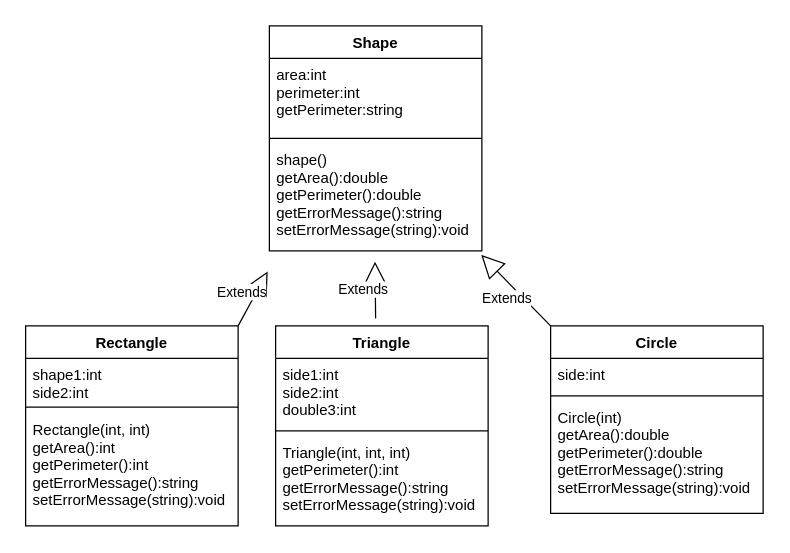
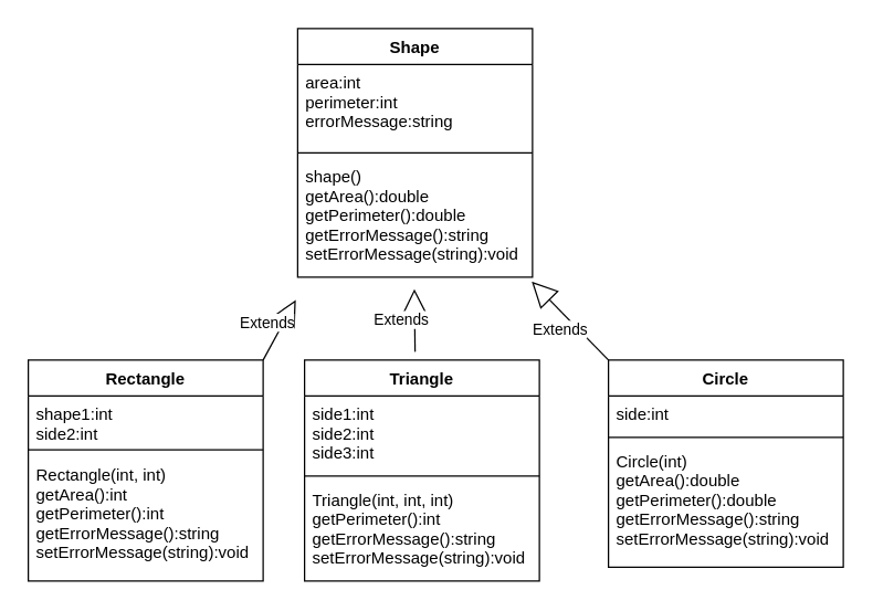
  <mxCell id="0" />
  <mxCell id="1" parent="0" />
  <mxCell id="2" value="Shape" style="swimlane;fontStyle=1;align=center;verticalAlign=top;childLayout=stackLayout;horizontal=1;startSize=26;horizontalStack=0;resizeParent=1;resizeParentMax=0;resizeLast=0;collapsible=1;marginBottom=0;" vertex="1" parent="1"><mxGeometry x="215" y="20" width="170" height="180" as="geometry" /></mxCell>
- <mxCell id="3" value="area:int&#10;perimeter:int&#10;getPerimeter:string" style="text;strokeColor=none;fillColor=none;align=left;verticalAlign=top;spacingLeft=4;spacingRight=4;overflow=hidden;rotatable=0;points=[[0,0.5],[1,0.5]];portConstraint=eastwest;" vertex="1" parent="2"><mxGeometry y="26" width="170" height="60" as="geometry" /></mxCell>
+ <mxCell id="3" value="area:int&#10;perimeter:int&#10;errorMessage:string" style="text;strokeColor=none;fillColor=none;align=left;verticalAlign=top;spacingLeft=4;spacingRight=4;overflow=hidden;rotatable=0;points=[[0,0.5],[1,0.5]];portConstraint=eastwest;" vertex="1" parent="2"><mxGeometry y="26" width="170" height="60" as="geometry" /></mxCell>
  <mxCell id="4" value="" style="line;strokeWidth=1;fillColor=none;align=left;verticalAlign=middle;spacingTop=-1;spacingLeft=3;spacingRight=3;rotatable=0;labelPosition=right;points=[];portConstraint=eastwest;" vertex="1" parent="2"><mxGeometry y="86" width="170" height="8" as="geometry" /></mxCell>
  <mxCell id="5" value="shape()&#10;getArea():double&#10;getPerimeter():double&#10;getErrorMessage():string&#10;setErrorMessage(string):void" style="text;strokeColor=none;fillColor=none;align=left;verticalAlign=top;spacingLeft=4;spacingRight=4;overflow=hidden;rotatable=0;points=[[0,0.5],[1,0.5]];portConstraint=eastwest;" vertex="1" parent="2"><mxGeometry y="94" width="170" height="86" as="geometry" /></mxCell>
  <mxCell id="6" value="Rectangle" style="swimlane;fontStyle=1;align=center;verticalAlign=top;childLayout=stackLayout;horizontal=1;startSize=26;horizontalStack=0;resizeParent=1;resizeParentMax=0;resizeLast=0;collapsible=1;marginBottom=0;" vertex="1" parent="1"><mxGeometry x="20" y="260" width="170" height="160" as="geometry" /></mxCell>
  <mxCell id="7" value="shape1:int&#10;side2:int" style="text;strokeColor=none;fillColor=none;align=left;verticalAlign=top;spacingLeft=4;spacingRight=4;overflow=hidden;rotatable=0;points=[[0,0.5],[1,0.5]];portConstraint=eastwest;" vertex="1" parent="6"><mxGeometry y="26" width="170" height="34" as="geometry" /></mxCell>
  <mxCell id="8" value="" style="line;strokeWidth=1;fillColor=none;align=left;verticalAlign=middle;spacingTop=-1;spacingLeft=3;spacingRight=3;rotatable=0;labelPosition=right;points=[];portConstraint=eastwest;" vertex="1" parent="6"><mxGeometry y="60" width="170" height="10" as="geometry" /></mxCell>
  <mxCell id="9" value="Rectangle(int, int)&#10;getArea():int&#10;getPerimeter():int&#10;getErrorMessage():string&#10;setErrorMessage(string):void" style="text;strokeColor=none;fillColor=none;align=left;verticalAlign=top;spacingLeft=4;spacingRight=4;overflow=hidden;rotatable=0;points=[[0,0.5],[1,0.5]];portConstraint=eastwest;" vertex="1" parent="6"><mxGeometry y="70" width="170" height="90" as="geometry" /></mxCell>
  <mxCell id="10" value="Triangle" style="swimlane;fontStyle=1;align=center;verticalAlign=top;childLayout=stackLayout;horizontal=1;startSize=26;horizontalStack=0;resizeParent=1;resizeParentMax=0;resizeLast=0;collapsible=1;marginBottom=0;" vertex="1" parent="1"><mxGeometry x="220" y="260" width="170" height="160" as="geometry" /></mxCell>
- <mxCell id="11" value="side1:int&#10;side2:int&#10;double3:int" style="text;strokeColor=none;fillColor=none;align=left;verticalAlign=top;spacingLeft=4;spacingRight=4;overflow=hidden;rotatable=0;points=[[0,0.5],[1,0.5]];portConstraint=eastwest;" vertex="1" parent="10"><mxGeometry y="26" width="170" height="54" as="geometry" /></mxCell>
+ <mxCell id="11" value="side1:int&#10;side2:int&#10;side3:int" style="text;strokeColor=none;fillColor=none;align=left;verticalAlign=top;spacingLeft=4;spacingRight=4;overflow=hidden;rotatable=0;points=[[0,0.5],[1,0.5]];portConstraint=eastwest;" vertex="1" parent="10"><mxGeometry y="26" width="170" height="54" as="geometry" /></mxCell>
  <mxCell id="12" value="" style="line;strokeWidth=1;fillColor=none;align=left;verticalAlign=middle;spacingTop=-1;spacingLeft=3;spacingRight=3;rotatable=0;labelPosition=right;points=[];portConstraint=eastwest;" vertex="1" parent="10"><mxGeometry y="80" width="170" height="8" as="geometry" /></mxCell>
  <mxCell id="13" value="Triangle(int, int, int)&#10;getPerimeter():int&#10;getErrorMessage():string&#10;setErrorMessage(string):void" style="text;strokeColor=none;fillColor=none;align=left;verticalAlign=top;spacingLeft=4;spacingRight=4;overflow=hidden;rotatable=0;points=[[0,0.5],[1,0.5]];portConstraint=eastwest;" vertex="1" parent="10"><mxGeometry y="88" width="170" height="72" as="geometry" /></mxCell>
  <mxCell id="14" value="Circle" style="swimlane;fontStyle=1;align=center;verticalAlign=top;childLayout=stackLayout;horizontal=1;startSize=26;horizontalStack=0;resizeParent=1;resizeParentMax=0;resizeLast=0;collapsible=1;marginBottom=0;" vertex="1" parent="1"><mxGeometry x="440" y="260" width="170" height="150" as="geometry" /></mxCell>
  <mxCell id="15" value="side:int" style="text;strokeColor=none;fillColor=none;align=left;verticalAlign=top;spacingLeft=4;spacingRight=4;overflow=hidden;rotatable=0;points=[[0,0.5],[1,0.5]];portConstraint=eastwest;" vertex="1" parent="14"><mxGeometry y="26" width="170" height="26" as="geometry" /></mxCell>
  <mxCell id="16" value="" style="line;strokeWidth=1;fillColor=none;align=left;verticalAlign=middle;spacingTop=-1;spacingLeft=3;spacingRight=3;rotatable=0;labelPosition=right;points=[];portConstraint=eastwest;" vertex="1" parent="14"><mxGeometry y="52" width="170" height="8" as="geometry" /></mxCell>
  <mxCell id="17" value="Circle(int)&#10;getArea():double&#10;getPerimeter():double&#10;getErrorMessage():string&#10;setErrorMessage(string):void" style="text;strokeColor=none;fillColor=none;align=left;verticalAlign=top;spacingLeft=4;spacingRight=4;overflow=hidden;rotatable=0;points=[[0,0.5],[1,0.5]];portConstraint=eastwest;" vertex="1" parent="14"><mxGeometry y="60" width="170" height="90" as="geometry" /></mxCell>
  <mxCell id="18" value="Extends" style="endArrow=block;endSize=16;endFill=0;html=1;rounded=0;entryX=-0.008;entryY=1.192;entryDx=0;entryDy=0;entryPerimeter=0;exitX=1;exitY=0;exitDx=0;exitDy=0;" edge="1" parent="1" source="6" target="5"><mxGeometry y="10" width="160" relative="1" as="geometry"><mxPoint x="120" y="250" as="sourcePoint" /><mxPoint x="270" y="200" as="targetPoint" /><mxPoint as="offset" /></mxGeometry></mxCell>
  <mxCell id="19" value="Extends" style="endArrow=block;endSize=16;endFill=0;html=1;rounded=0;entryX=0.497;entryY=1.1;entryDx=0;entryDy=0;entryPerimeter=0;" edge="1" parent="1" target="5"><mxGeometry y="10" width="160" relative="1" as="geometry"><mxPoint x="300" y="254" as="sourcePoint" /><mxPoint x="319.36" y="160.002" as="targetPoint" /><mxPoint as="offset" /></mxGeometry></mxCell>
  <mxCell id="20" value="Extends" style="endArrow=block;endSize=16;endFill=0;html=1;rounded=0;entryX=0.997;entryY=1.038;entryDx=0;entryDy=0;entryPerimeter=0;exitX=0;exitY=0;exitDx=0;exitDy=0;" edge="1" parent="1" source="14" target="5"><mxGeometry y="10" width="160" relative="1" as="geometry"><mxPoint x="430" y="190" as="sourcePoint" /><mxPoint x="528.72" y="90.992" as="targetPoint" /><mxPoint as="offset" /></mxGeometry></mxCell>
